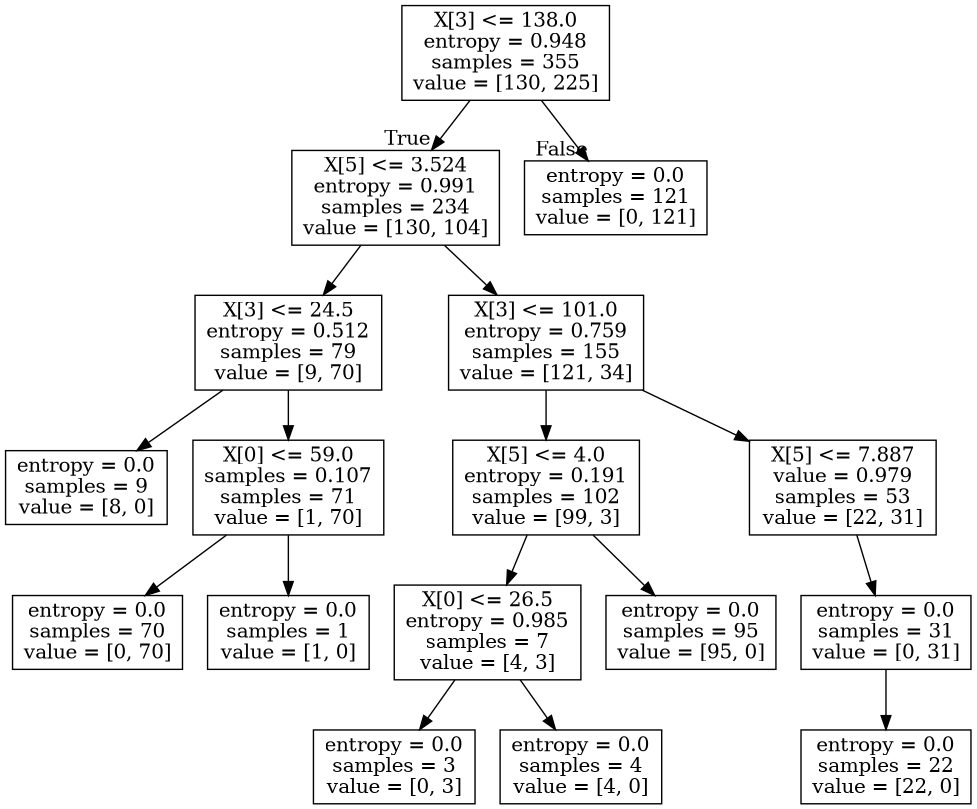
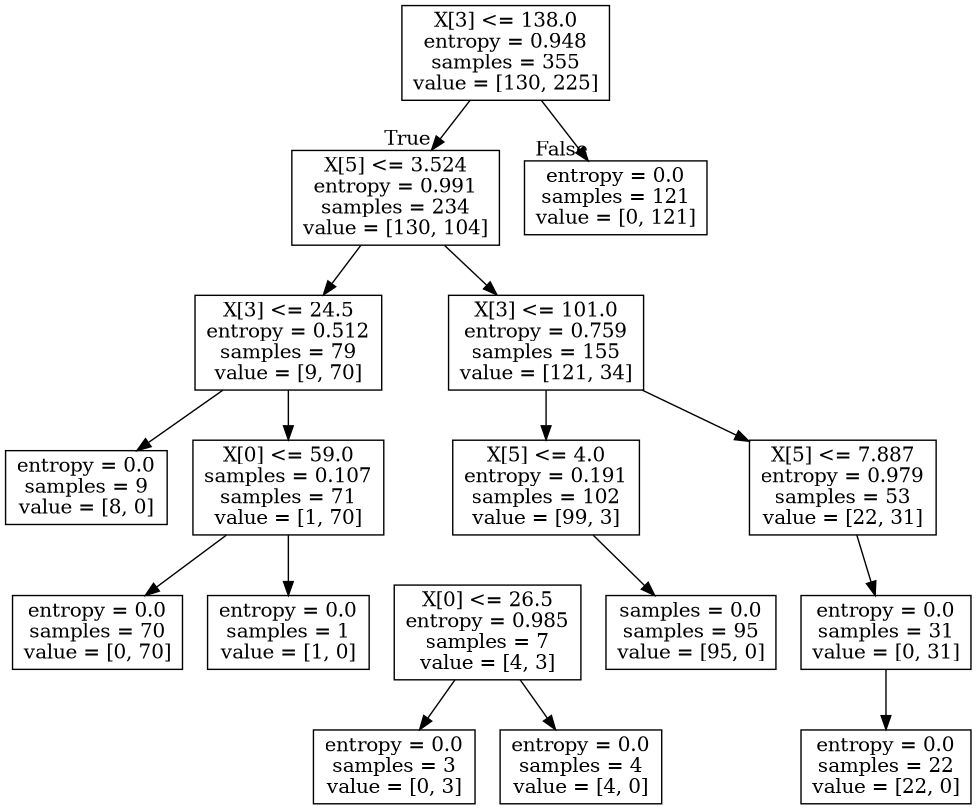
  digraph {
    node [shape=box]
    n1 [label="X[3] <= 138.0\nentropy = 0.948\nsamples = 355\nvalue = [130, 225]"]
    n2 [label="X[5] <= 3.524\nentropy = 0.991\nsamples = 234\nvalue = [130, 104]"]
    n3 [label="entropy = 0.0\nsamples = 121\nvalue = [0, 121]"]
    n4 [label="X[3] <= 24.5\nentropy = 0.512\nsamples = 79\nvalue = [9, 70]"]
    n5 [label="X[3] <= 101.0\nentropy = 0.759\nsamples = 155\nvalue = [121, 34]"]
    n6 [label="entropy = 0.0\nsamples = 9\nvalue = [8, 0]"]
    n7 [label="X[0] <= 59.0\nsamples = 0.107\nsamples = 71\nvalue = [1, 70]"]
    n8 [label="X[5] <= 4.0\nentropy = 0.191\nsamples = 102\nvalue = [99, 3]"]
-   n9 [label="X[5] <= 7.887\nvalue = 0.979\nsamples = 53\nvalue = [22, 31]"]
+   n9 [label="X[5] <= 7.887\nentropy = 0.979\nsamples = 53\nvalue = [22, 31]"]
    n10 [label="entropy = 0.0\nsamples = 70\nvalue = [0, 70]"]
    n11 [label="entropy = 0.0\nsamples = 1\nvalue = [1, 0]"]
    n12 [label="X[0] <= 26.5\nentropy = 0.985\nsamples = 7\nvalue = [4, 3]"]
-   n13 [label="entropy = 0.0\nsamples = 95\nvalue = [95, 0]"]
+   n13 [label="samples = 0.0\nsamples = 95\nvalue = [95, 0]"]
    n14 [label="entropy = 0.0\nsamples = 31\nvalue = [0, 31]"]
    n15 [label="entropy = 0.0\nsamples = 3\nvalue = [0, 3]"]
    n16 [label="entropy = 0.0\nsamples = 4\nvalue = [4, 0]"]
    n17 [label="entropy = 0.0\nsamples = 22\nvalue = [22, 0]"]
    n1 -> n2 [headlabel=True labelangle=45 labeldistance=2.5]
    n1 -> n3 [headlabel=False labelangle=-45 labeldistance=2.5]
    n2 -> n4
    n2 -> n5
    n4 -> n6
    n4 -> n7
    n5 -> n8
    n5 -> n9
    n7 -> n10
    n7 -> n11
-   n8 -> n12
    n8 -> n13
    n9 -> n14
    n12 -> n15
    n12 -> n16
    n14 -> n17
  }
